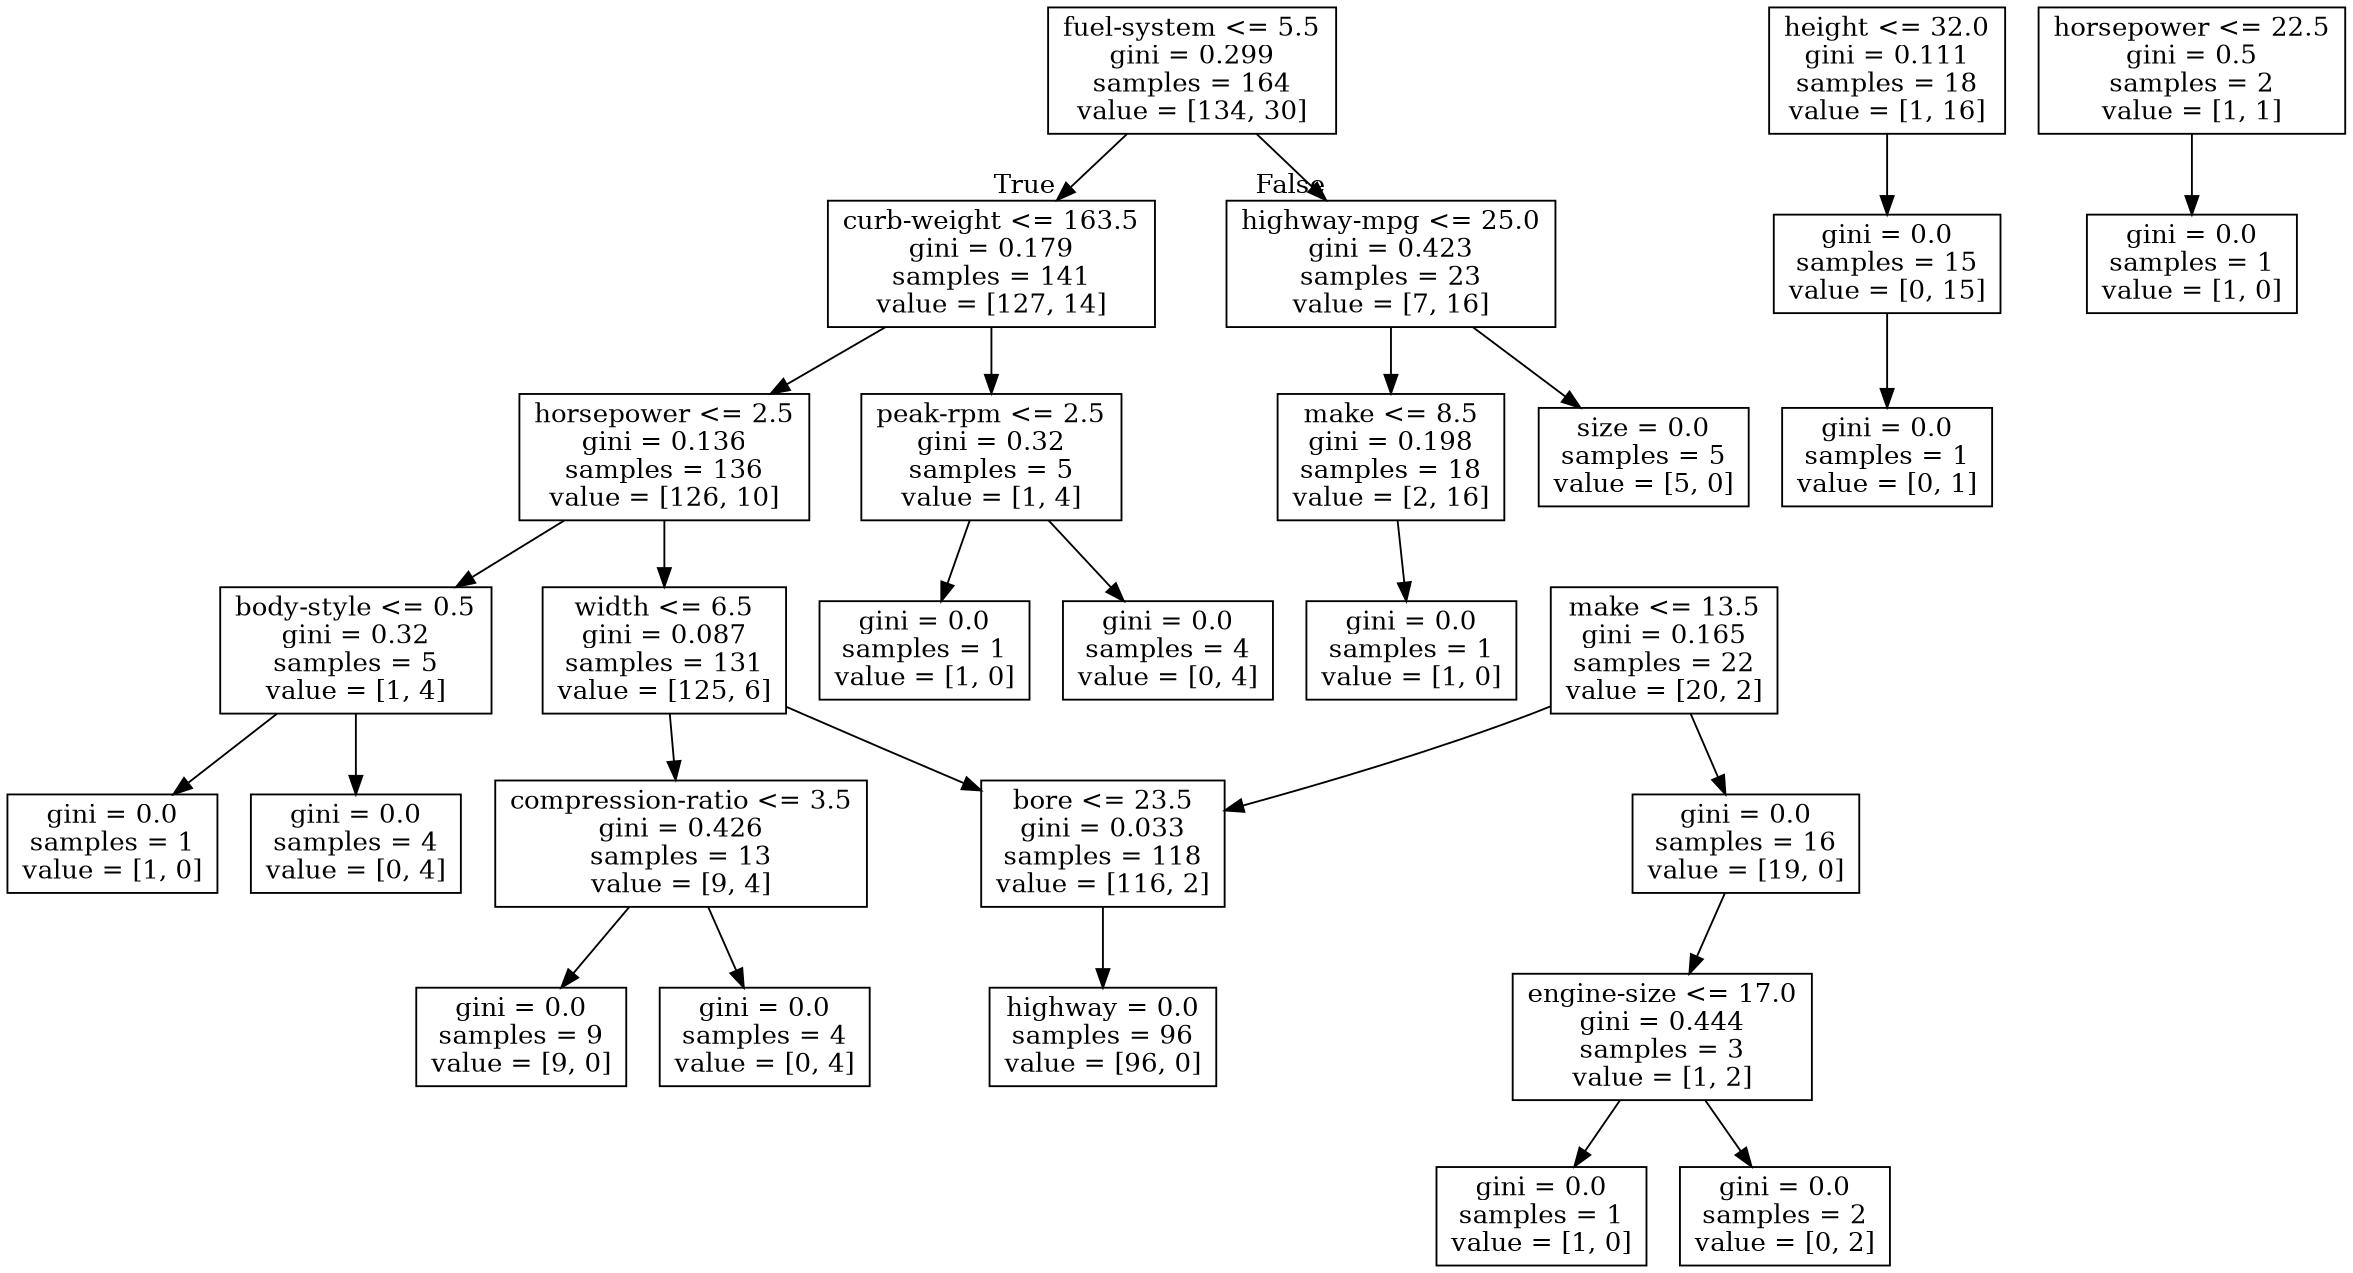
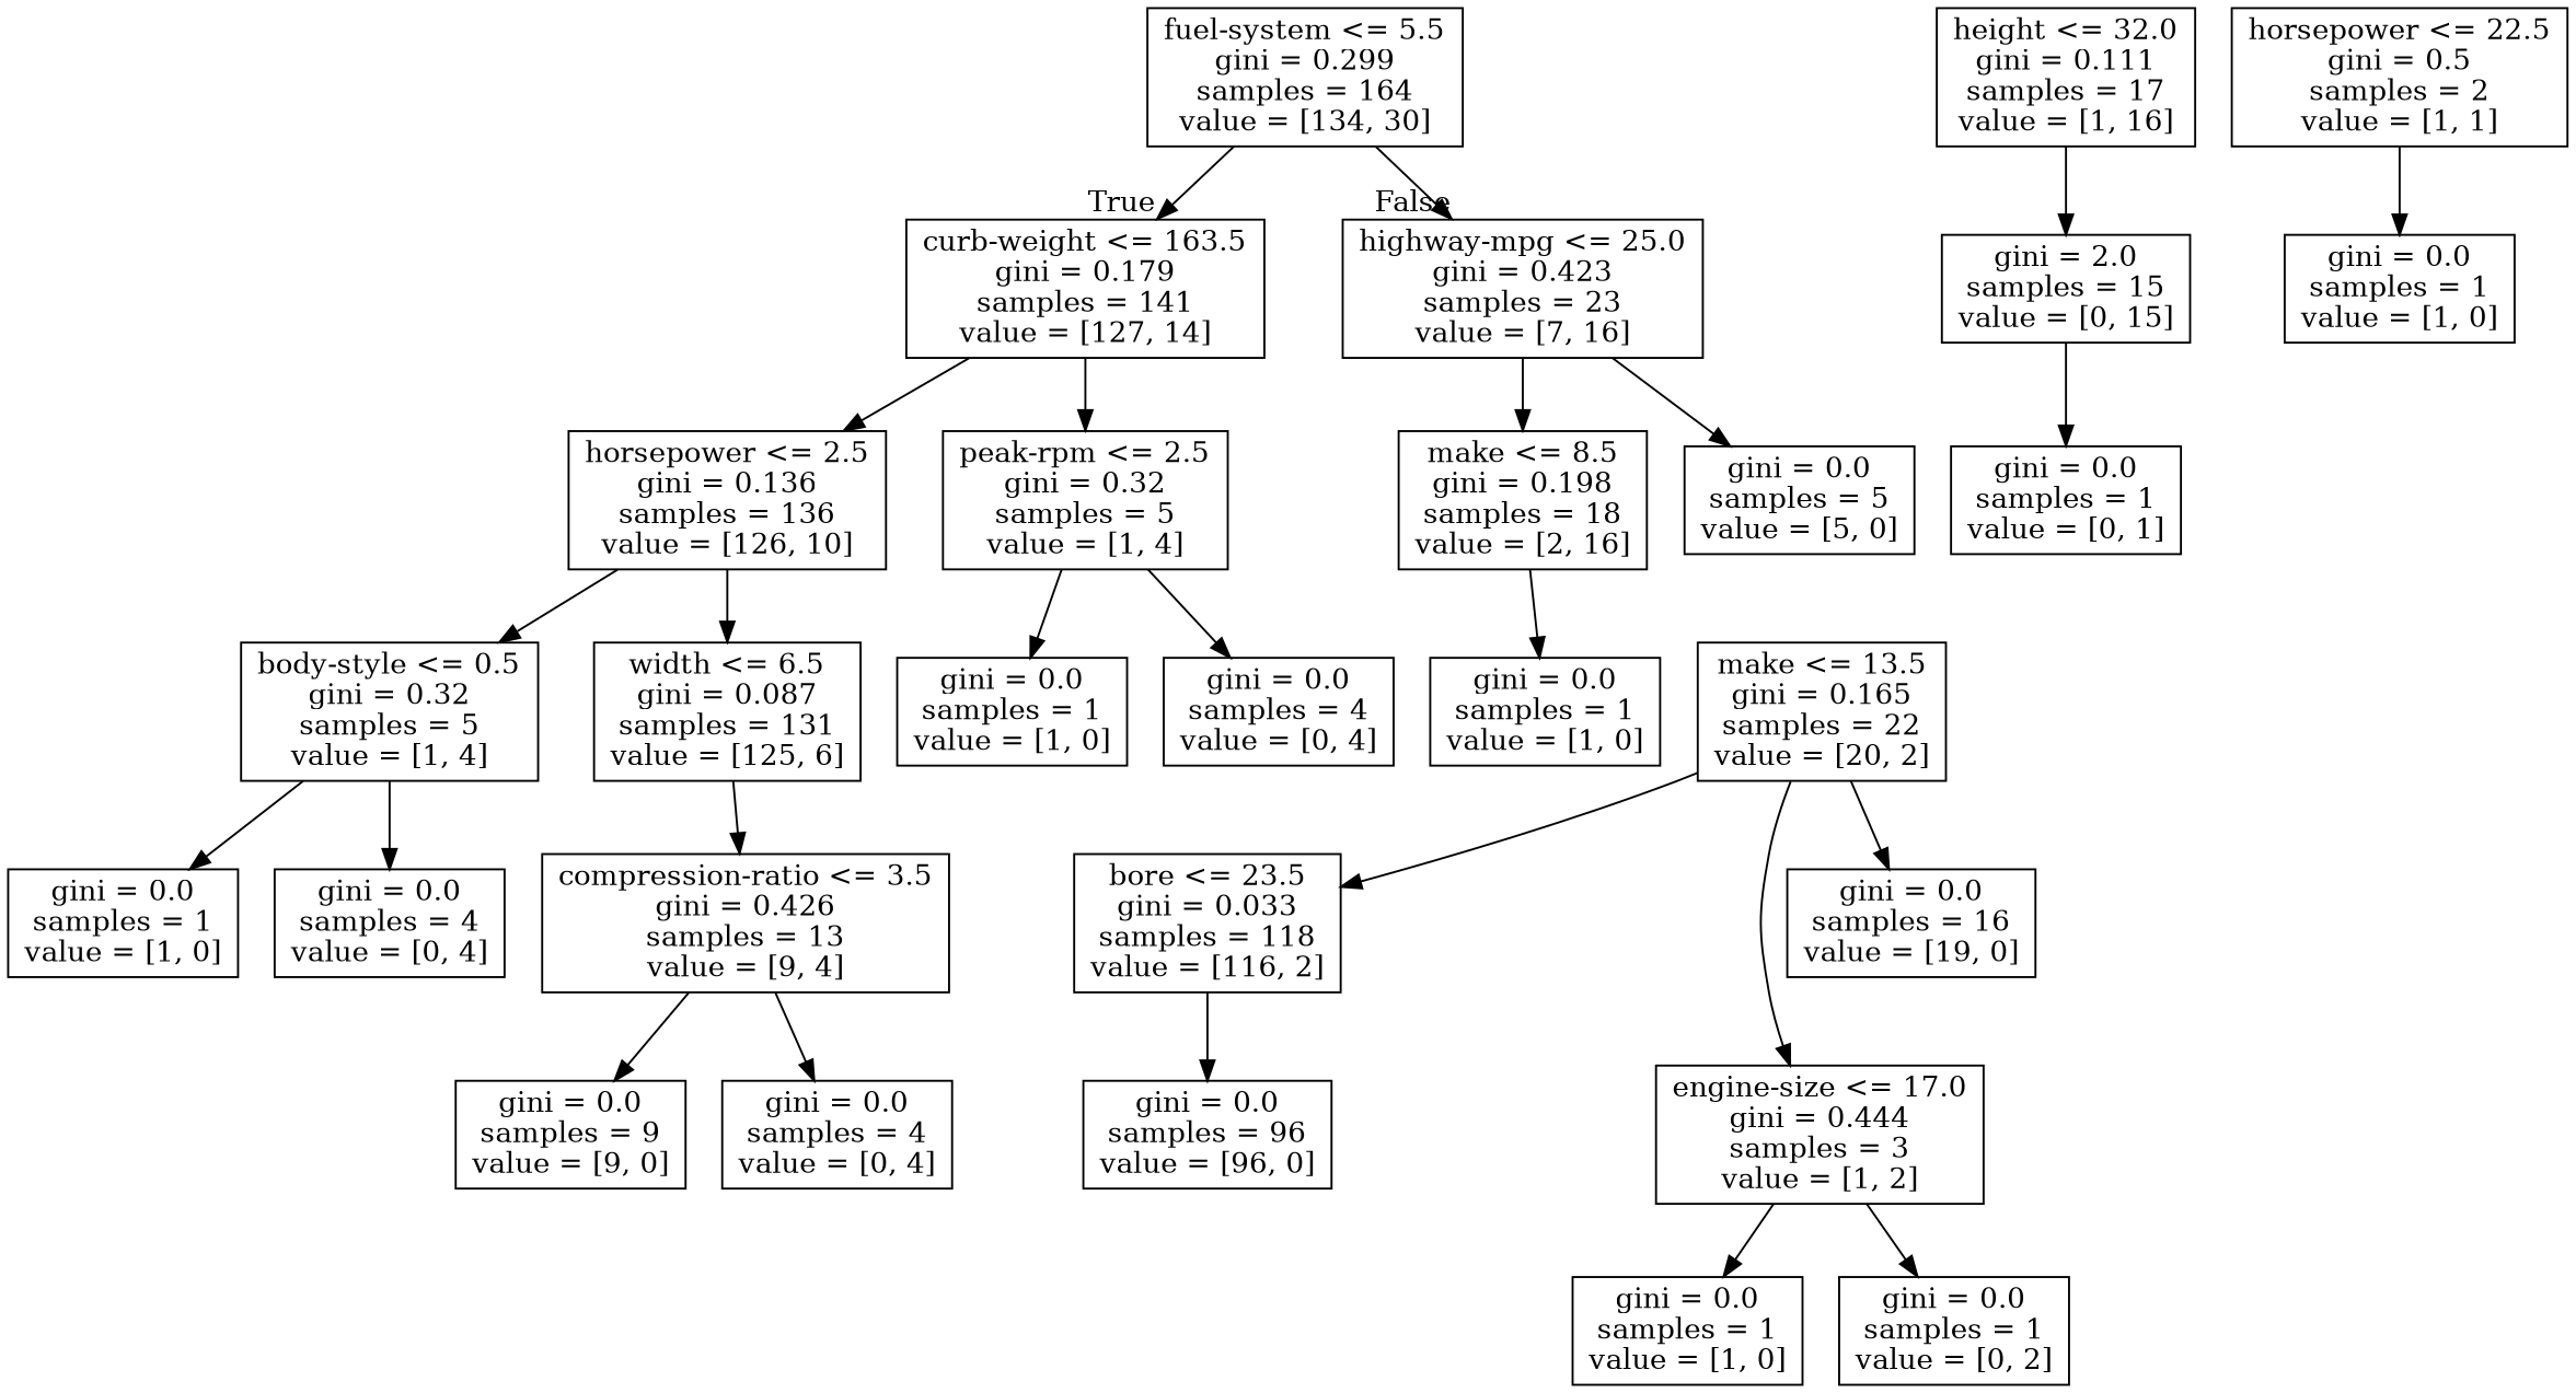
  digraph {
    node [shape=box]
    n1 [label="fuel-system <= 5.5\ngini = 0.299\nsamples = 164\nvalue = [134, 30]"]
    n2 [label="curb-weight <= 163.5\ngini = 0.179\nsamples = 141\nvalue = [127, 14]"]
    n3 [label="highway-mpg <= 25.0\ngini = 0.423\nsamples = 23\nvalue = [7, 16]"]
    n4 [label="horsepower <= 2.5\ngini = 0.136\nsamples = 136\nvalue = [126, 10]"]
    n5 [label="peak-rpm <= 2.5\ngini = 0.32\nsamples = 5\nvalue = [1, 4]"]
    n6 [label="make <= 8.5\ngini = 0.198\nsamples = 18\nvalue = [2, 16]"]
-   n7 [label="size = 0.0\nsamples = 5\nvalue = [5, 0]"]
+   n7 [label="gini = 0.0\nsamples = 5\nvalue = [5, 0]"]
    n8 [label="body-style <= 0.5\ngini = 0.32\nsamples = 5\nvalue = [1, 4]"]
    n9 [label="width <= 6.5\ngini = 0.087\nsamples = 131\nvalue = [125, 6]"]
    n10 [label="gini = 0.0\nsamples = 1\nvalue = [1, 0]"]
    n11 [label="gini = 0.0\nsamples = 4\nvalue = [0, 4]"]
    n12 [label="gini = 0.0\nsamples = 1\nvalue = [1, 0]"]
    n13 [label="gini = 0.0\nsamples = 4\nvalue = [0, 4]"]
    n14 [label="compression-ratio <= 3.5\ngini = 0.426\nsamples = 13\nvalue = [9, 4]"]
    n15 [label="bore <= 23.5\ngini = 0.033\nsamples = 118\nvalue = [116, 2]"]
    n16 [label="gini = 0.0\nsamples = 9\nvalue = [9, 0]"]
    n17 [label="gini = 0.0\nsamples = 4\nvalue = [0, 4]"]
-   n18 [label="highway = 0.0\nsamples = 96\nvalue = [96, 0]"]
+   n18 [label="gini = 0.0\nsamples = 96\nvalue = [96, 0]"]
    n19 [label="make <= 13.5\ngini = 0.165\nsamples = 22\nvalue = [20, 2]"]
    n20 [label="engine-size <= 17.0\ngini = 0.444\nsamples = 3\nvalue = [1, 2]"]
    n21 [label="gini = 0.0\nsamples = 16\nvalue = [19, 0]"]
    n22 [label="gini = 0.0\nsamples = 1\nvalue = [1, 0]"]
-   n23 [label="gini = 0.0\nsamples = 2\nvalue = [0, 2]"]
+   n23 [label="gini = 0.0\nsamples = 1\nvalue = [0, 2]"]
    n24 [label="gini = 0.0\nsamples = 1\nvalue = [1, 0]"]
-   n25 [label="height <= 32.0\ngini = 0.111\nsamples = 18\nvalue = [1, 16]"]
-   n26 [label="gini = 0.0\nsamples = 15\nvalue = [0, 15]"]
+   n25 [label="height <= 32.0\ngini = 0.111\nsamples = 17\nvalue = [1, 16]"]
+   n26 [label="gini = 2.0\nsamples = 15\nvalue = [0, 15]"]
    n27 [label="gini = 0.0\nsamples = 1\nvalue = [0, 1]"]
    n28 [label="horsepower <= 22.5\ngini = 0.5\nsamples = 2\nvalue = [1, 1]"]
    n29 [label="gini = 0.0\nsamples = 1\nvalue = [1, 0]"]
    n1 -> n2 [headlabel=True labelangle=45 labeldistance=2.5]
    n1 -> n3 [headlabel=False labelangle=-45 labeldistance=2.5]
    n2 -> n4
    n2 -> n5
    n3 -> n6
    n3 -> n7
    n4 -> n8
    n4 -> n9
    n5 -> n10
    n5 -> n11
    n6 -> n24
    n8 -> n12
    n8 -> n13
    n9 -> n14
-   n9 -> n15
    n14 -> n16
    n14 -> n17
    n15 -> n18
    n19 -> n15
-   n21 -> n20
+   n19 -> n20
    n19 -> n21
    n20 -> n22
    n20 -> n23
    n25 -> n26
    n26 -> n27
    n28 -> n29
  }
